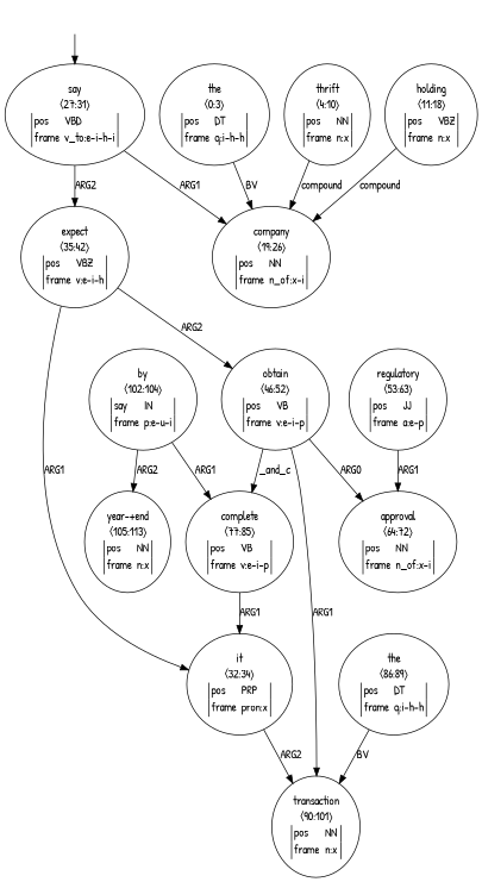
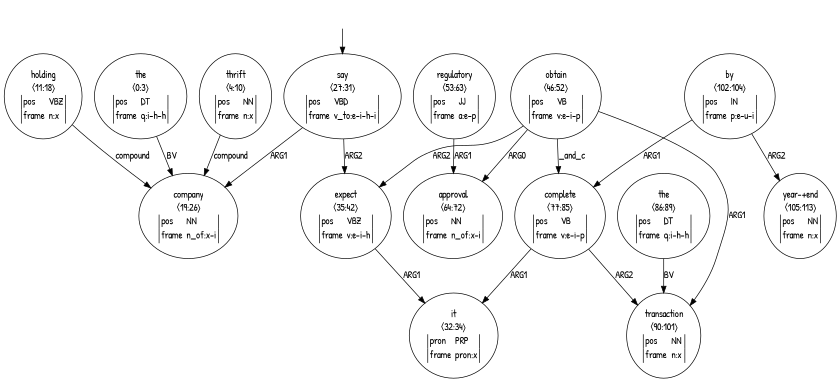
  digraph {
    fontname="Patrick Hand"
    node [fontname="Patrick Hand"]
    edge [fontname="Patrick Hand"]
    top [style=invis]
    n2 [label=<<table align="center" border="0" cellspacing="0"><tr><td colspan="2">say</td></tr><tr><td colspan="2">〈27:31〉</td></tr><tr><td sides="l" border="1" align="left">pos</td><td sides="r" border="1" align="left">VBD</td></tr><tr><td sides="l" border="1" align="left">frame</td><td sides="r" border="1" align="left">v_to:e-i-h-i</td></tr></table>>]
    n3 [label=<<table align="center" border="0" cellspacing="0"><tr><td colspan="2">company</td></tr><tr><td colspan="2">〈19:26〉</td></tr><tr><td sides="l" border="1" align="left">pos</td><td sides="r" border="1" align="left">NN</td></tr><tr><td sides="l" border="1" align="left">frame</td><td sides="r" border="1" align="left">n_of:x-i</td></tr></table>>]
    n4 [label=<<table align="center" border="0" cellspacing="0"><tr><td colspan="2">expect</td></tr><tr><td colspan="2">〈35:42〉</td></tr><tr><td sides="l" border="1" align="left">pos</td><td sides="r" border="1" align="left">VBZ</td></tr><tr><td sides="l" border="1" align="left">frame</td><td sides="r" border="1" align="left">v:e-i-h</td></tr></table>>]
-   n5 [label=<<table align="center" border="0" cellspacing="0"><tr><td colspan="2">it</td></tr><tr><td colspan="2">〈32:34〉</td></tr><tr><td sides="l" border="1" align="left">pos</td><td sides="r" border="1" align="left">PRP</td></tr><tr><td sides="l" border="1" align="left">frame</td><td sides="r" border="1" align="left">pron:x</td></tr></table>>]
+   n5 [label=<<table align="center" border="0" cellspacing="0"><tr><td colspan="2">it</td></tr><tr><td colspan="2">〈32:34〉</td></tr><tr><td sides="l" border="1" align="left">pron</td><td sides="r" border="1" align="left">PRP</td></tr><tr><td sides="l" border="1" align="left">frame</td><td sides="r" border="1" align="left">pron:x</td></tr></table>>]
    n6 [label=<<table align="center" border="0" cellspacing="0"><tr><td colspan="2">obtain</td></tr><tr><td colspan="2">〈46:52〉</td></tr><tr><td sides="l" border="1" align="left">pos</td><td sides="r" border="1" align="left">VB</td></tr><tr><td sides="l" border="1" align="left">frame</td><td sides="r" border="1" align="left">v:e-i-p</td></tr></table>>]
    n7 [label=<<table align="center" border="0" cellspacing="0"><tr><td colspan="2">the</td></tr><tr><td colspan="2">〈0:3〉</td></tr><tr><td sides="l" border="1" align="left">pos</td><td sides="r" border="1" align="left">DT</td></tr><tr><td sides="l" border="1" align="left">frame</td><td sides="r" border="1" align="left">q:i-h-h</td></tr></table>>]
    n8 [label=<<table align="center" border="0" cellspacing="0"><tr><td colspan="2">thrift</td></tr><tr><td colspan="2">〈4:10〉</td></tr><tr><td sides="l" border="1" align="left">pos</td><td sides="r" border="1" align="left">NN</td></tr><tr><td sides="l" border="1" align="left">frame</td><td sides="r" border="1" align="left">n:x</td></tr></table>>]
    n9 [label=<<table align="center" border="0" cellspacing="0"><tr><td colspan="2">holding</td></tr><tr><td colspan="2">〈11:18〉</td></tr><tr><td sides="l" border="1" align="left">pos</td><td sides="r" border="1" align="left">VBZ</td></tr><tr><td sides="l" border="1" align="left">frame</td><td sides="r" border="1" align="left">n:x</td></tr></table>>]
    n10 [label=<<table align="center" border="0" cellspacing="0"><tr><td colspan="2">approval</td></tr><tr><td colspan="2">〈64:72〉</td></tr><tr><td sides="l" border="1" align="left">pos</td><td sides="r" border="1" align="left">NN</td></tr><tr><td sides="l" border="1" align="left">frame</td><td sides="r" border="1" align="left">n_of:x-i</td></tr></table>>]
    n11 [label=<<table align="center" border="0" cellspacing="0"><tr><td colspan="2">complete</td></tr><tr><td colspan="2">〈77:85〉</td></tr><tr><td sides="l" border="1" align="left">pos</td><td sides="r" border="1" align="left">VB</td></tr><tr><td sides="l" border="1" align="left">frame</td><td sides="r" border="1" align="left">v:e-i-p</td></tr></table>>]
    n12 [label=<<table align="center" border="0" cellspacing="0"><tr><td colspan="2">transaction</td></tr><tr><td colspan="2">〈90:101〉</td></tr><tr><td sides="l" border="1" align="left">pos</td><td sides="r" border="1" align="left">NN</td></tr><tr><td sides="l" border="1" align="left">frame</td><td sides="r" border="1" align="left">n:x</td></tr></table>>]
    n13 [label=<<table align="center" border="0" cellspacing="0"><tr><td colspan="2">regulatory</td></tr><tr><td colspan="2">〈53:63〉</td></tr><tr><td sides="l" border="1" align="left">pos</td><td sides="r" border="1" align="left">JJ</td></tr><tr><td sides="l" border="1" align="left">frame</td><td sides="r" border="1" align="left">a:e-p</td></tr></table>>]
    n14 [label=<<table align="center" border="0" cellspacing="0"><tr><td colspan="2">the</td></tr><tr><td colspan="2">〈86:89〉</td></tr><tr><td sides="l" border="1" align="left">pos</td><td sides="r" border="1" align="left">DT</td></tr><tr><td sides="l" border="1" align="left">frame</td><td sides="r" border="1" align="left">q:i-h-h</td></tr></table>>]
-   n15 [label=<<table align="center" border="0" cellspacing="0"><tr><td colspan="2">by</td></tr><tr><td colspan="2">〈102:104〉</td></tr><tr><td sides="l" border="1" align="left">say</td><td sides="r" border="1" align="left">IN</td></tr><tr><td sides="l" border="1" align="left">frame</td><td sides="r" border="1" align="left">p:e-u-i</td></tr></table>>]
+   n15 [label=<<table align="center" border="0" cellspacing="0"><tr><td colspan="2">by</td></tr><tr><td colspan="2">〈102:104〉</td></tr><tr><td sides="l" border="1" align="left">pos</td><td sides="r" border="1" align="left">IN</td></tr><tr><td sides="l" border="1" align="left">frame</td><td sides="r" border="1" align="left">p:e-u-i</td></tr></table>>]
    n16 [label=<<table align="center" border="0" cellspacing="0"><tr><td colspan="2">year-+end</td></tr><tr><td colspan="2">〈105:113〉</td></tr><tr><td sides="l" border="1" align="left">pos</td><td sides="r" border="1" align="left">NN</td></tr><tr><td sides="l" border="1" align="left">frame</td><td sides="r" border="1" align="left">n:x</td></tr></table>>]
    top -> n2
    n2 -> n3 [label=ARG1]
    n2 -> n4 [label=ARG2]
    n4 -> n5 [label=ARG1]
-   n4 -> n6 [label=ARG2]
+   n6 -> n4 [label=ARG2]
    n6 -> n10 [label=ARG0]
    n6 -> n11 [label=_and_c]
    n6 -> n12 [label=ARG1]
    n7 -> n3 [label=BV]
    n8 -> n3 [label=compound]
    n9 -> n3 [label=compound]
    n11 -> n5 [label=ARG1]
-   n5 -> n12 [label=ARG2]
+   n11 -> n12 [label=ARG2]
    n13 -> n10 [label=ARG1]
    n14 -> n12 [label=BV]
    n15 -> n11 [label=ARG1]
    n15 -> n16 [label=ARG2]
  }
